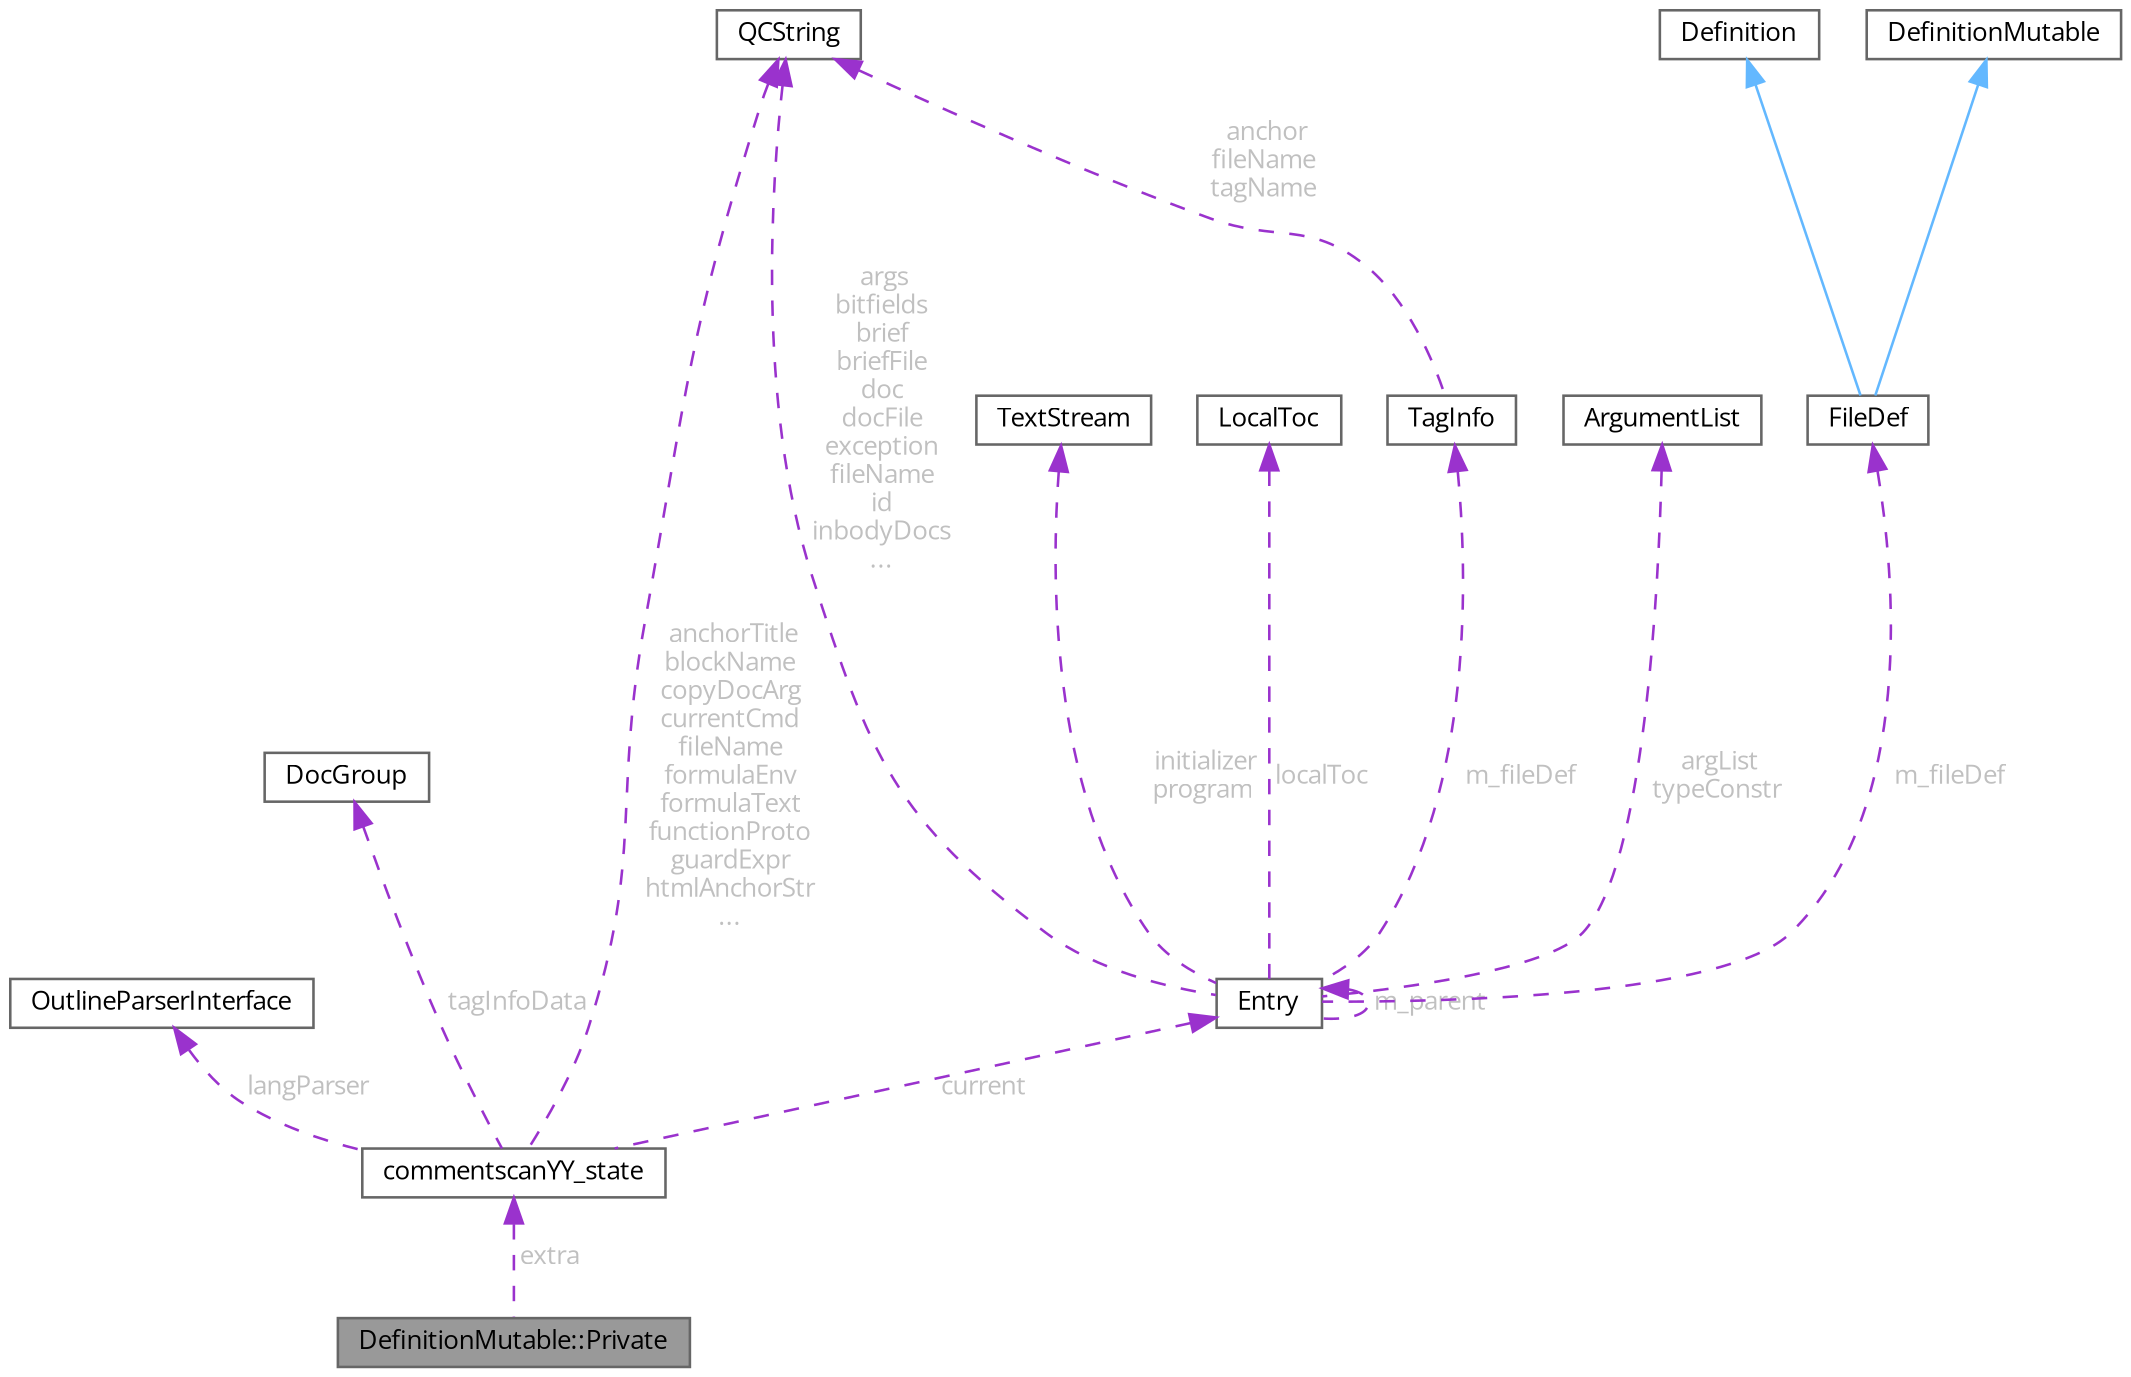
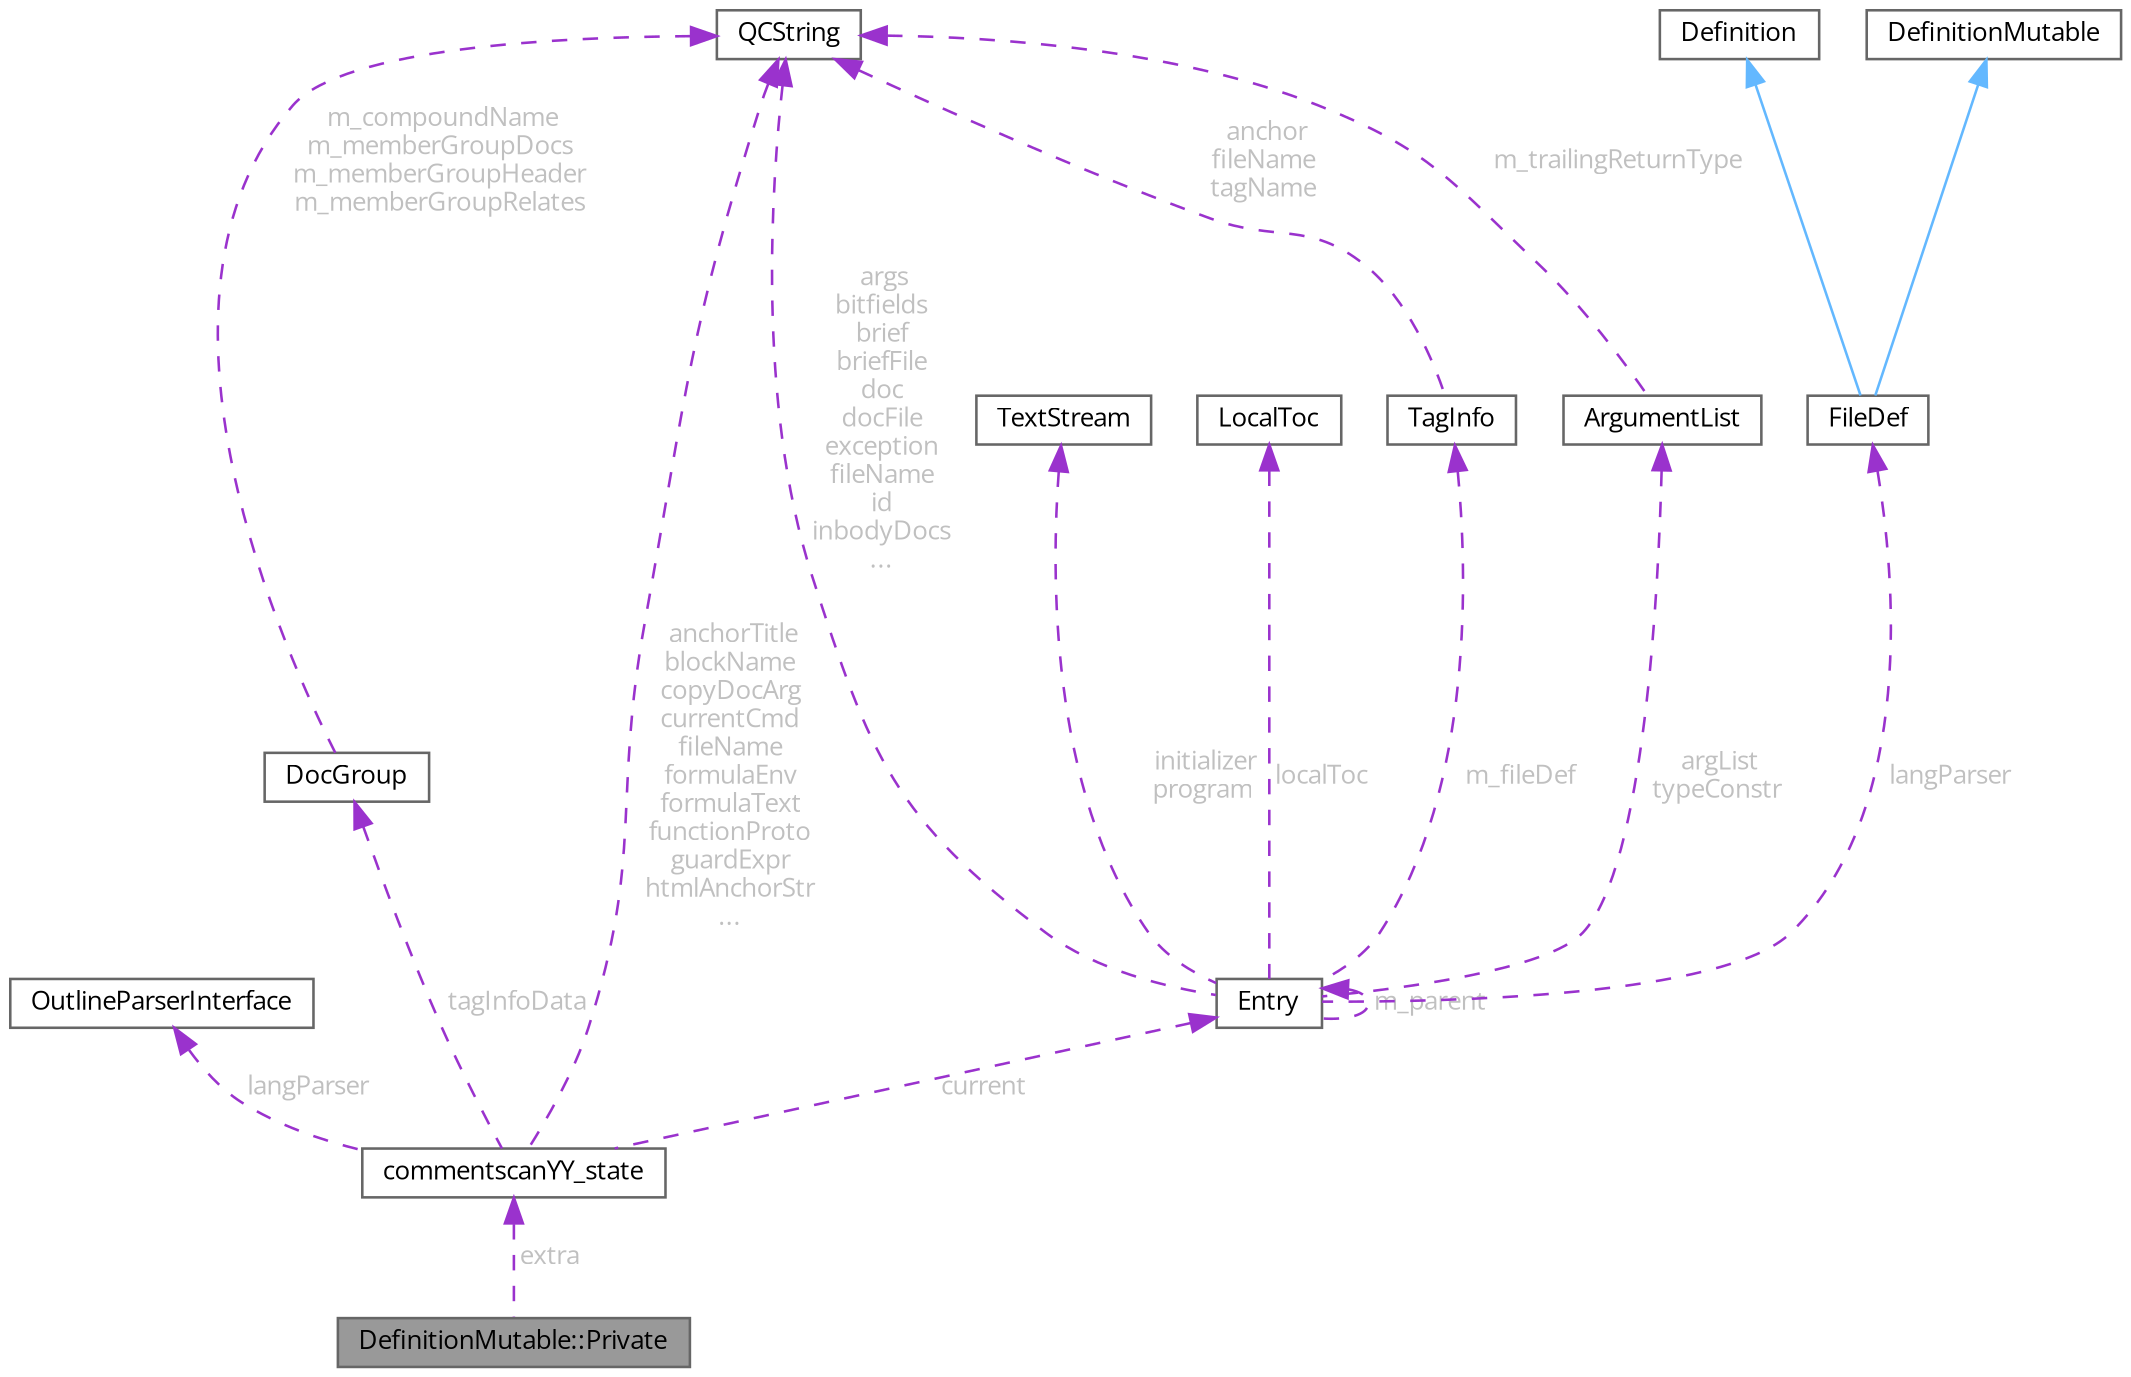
  digraph {
    fontname="Open Sans"
    node [color=gray40 fillcolor=white fontname="Open Sans" fontsize=10 shape=box style=filled]
    edge [color=darkorchid3 dir=back fontcolor=grey fontname="Open Sans" fontsize=10 labelfontname=Helvetica labelfontsize=10 style=dashed]
    n1 [fillcolor=grey60 fontcolor=black height=0.2 label="DefinitionMutable::Private" width=0.4]
    n2 [height=0.2 label=commentscanYY_state width=0.4]
    n3 [height=0.2 label=OutlineParserInterface width=0.4]
    n4 [height=0.2 label=QCString width=0.4]
    n5 [height=0.2 label=Entry width=0.4]
    n6 [height=0.2 label=TagInfo width=0.4]
    n7 [height=0.2 label=ArgumentList width=0.4]
    n8 [height=0.2 label=DocGroup width=0.4]
    n9 [height=0.2 label=TextStream width=0.4]
    n10 [height=0.2 label=LocalToc width=0.4]
    n11 [height=0.2 label=FileDef width=0.4]
    n12 [height=0.2 label=DefinitionMutable width=0.4]
    n13 [height=0.2 label=Definition width=0.4]
    n2 -> n1 [label=" extra"]
    n3 -> n2 [label=" langParser"]
    n4 -> n2 [label=" anchorTitle\nblockName\ncopyDocArg\ncurrentCmd\nfileName\nformulaEnv\nformulaText\nfunctionProto\nguardExpr\nhtmlAnchorStr\n..."]
    n4 -> n5 [label=" args\nbitfields\nbrief\nbriefFile\ndoc\ndocFile\nexception\nfileName\nid\ninbodyDocs\n..."]
    n4 -> n6 [label=" anchor\nfileName\ntagName"]
+   n4 -> n7 [label=" m_trailingReturnType"]
+   n4 -> n8 [label=" m_compoundName\nm_memberGroupDocs\nm_memberGroupHeader\nm_memberGroupRelates"]
    n5 -> n2 [label=" current"]
    n5 -> n5 [label=" m_parent"]
    n6 -> n5 [label=" m_fileDef"]
    n7 -> n5 [label=" argList\ntypeConstr"]
    n8 -> n2 [label=" tagInfoData"]
    n9 -> n5 [label=" initializer\nprogram"]
    n10 -> n5 [label=" localToc"]
-   n11 -> n5 [label=" m_fileDef"]
+   n11 -> n5 [label=" langParser"]
    n12 -> n11 [color=steelblue1 style=solid fontcolor=""]
    n13 -> n11 [color=steelblue1 style=solid fontcolor=""]
  }
